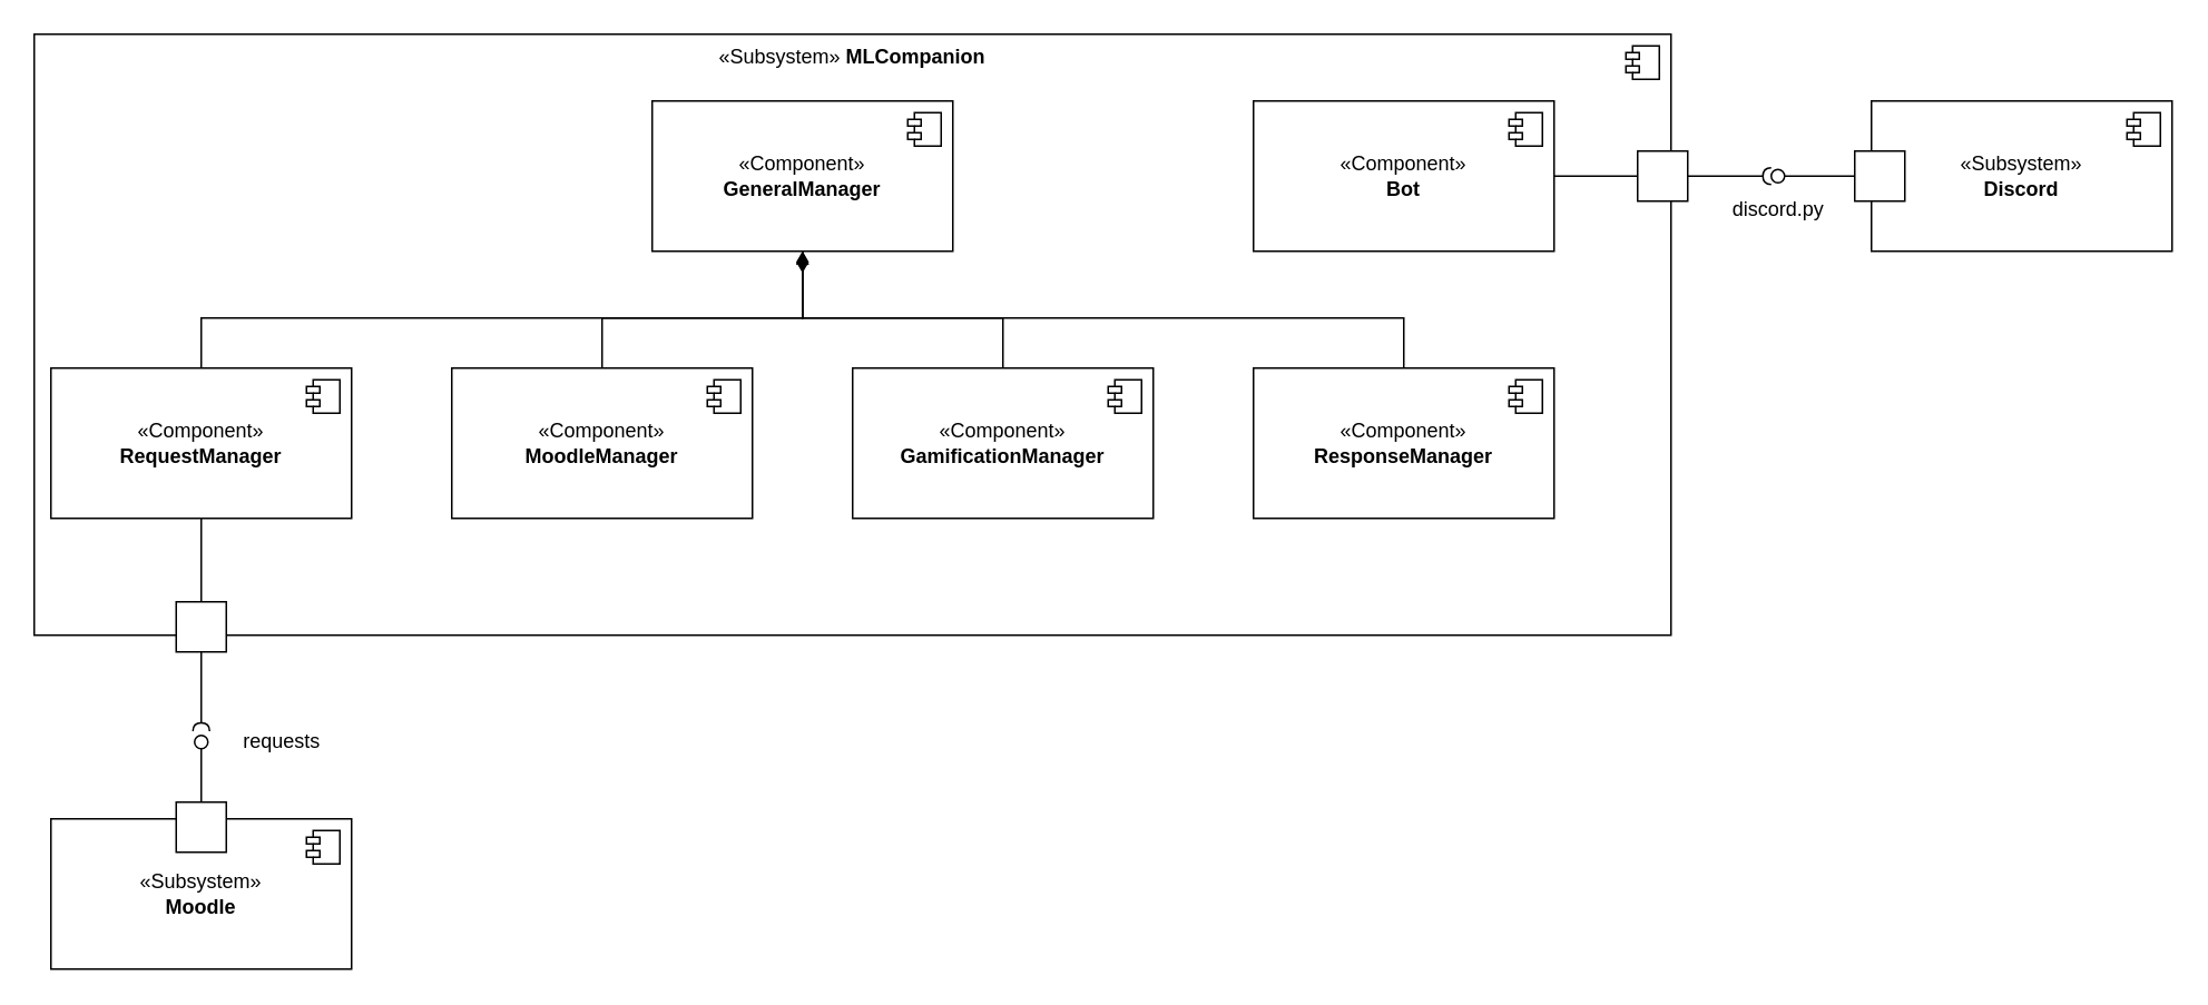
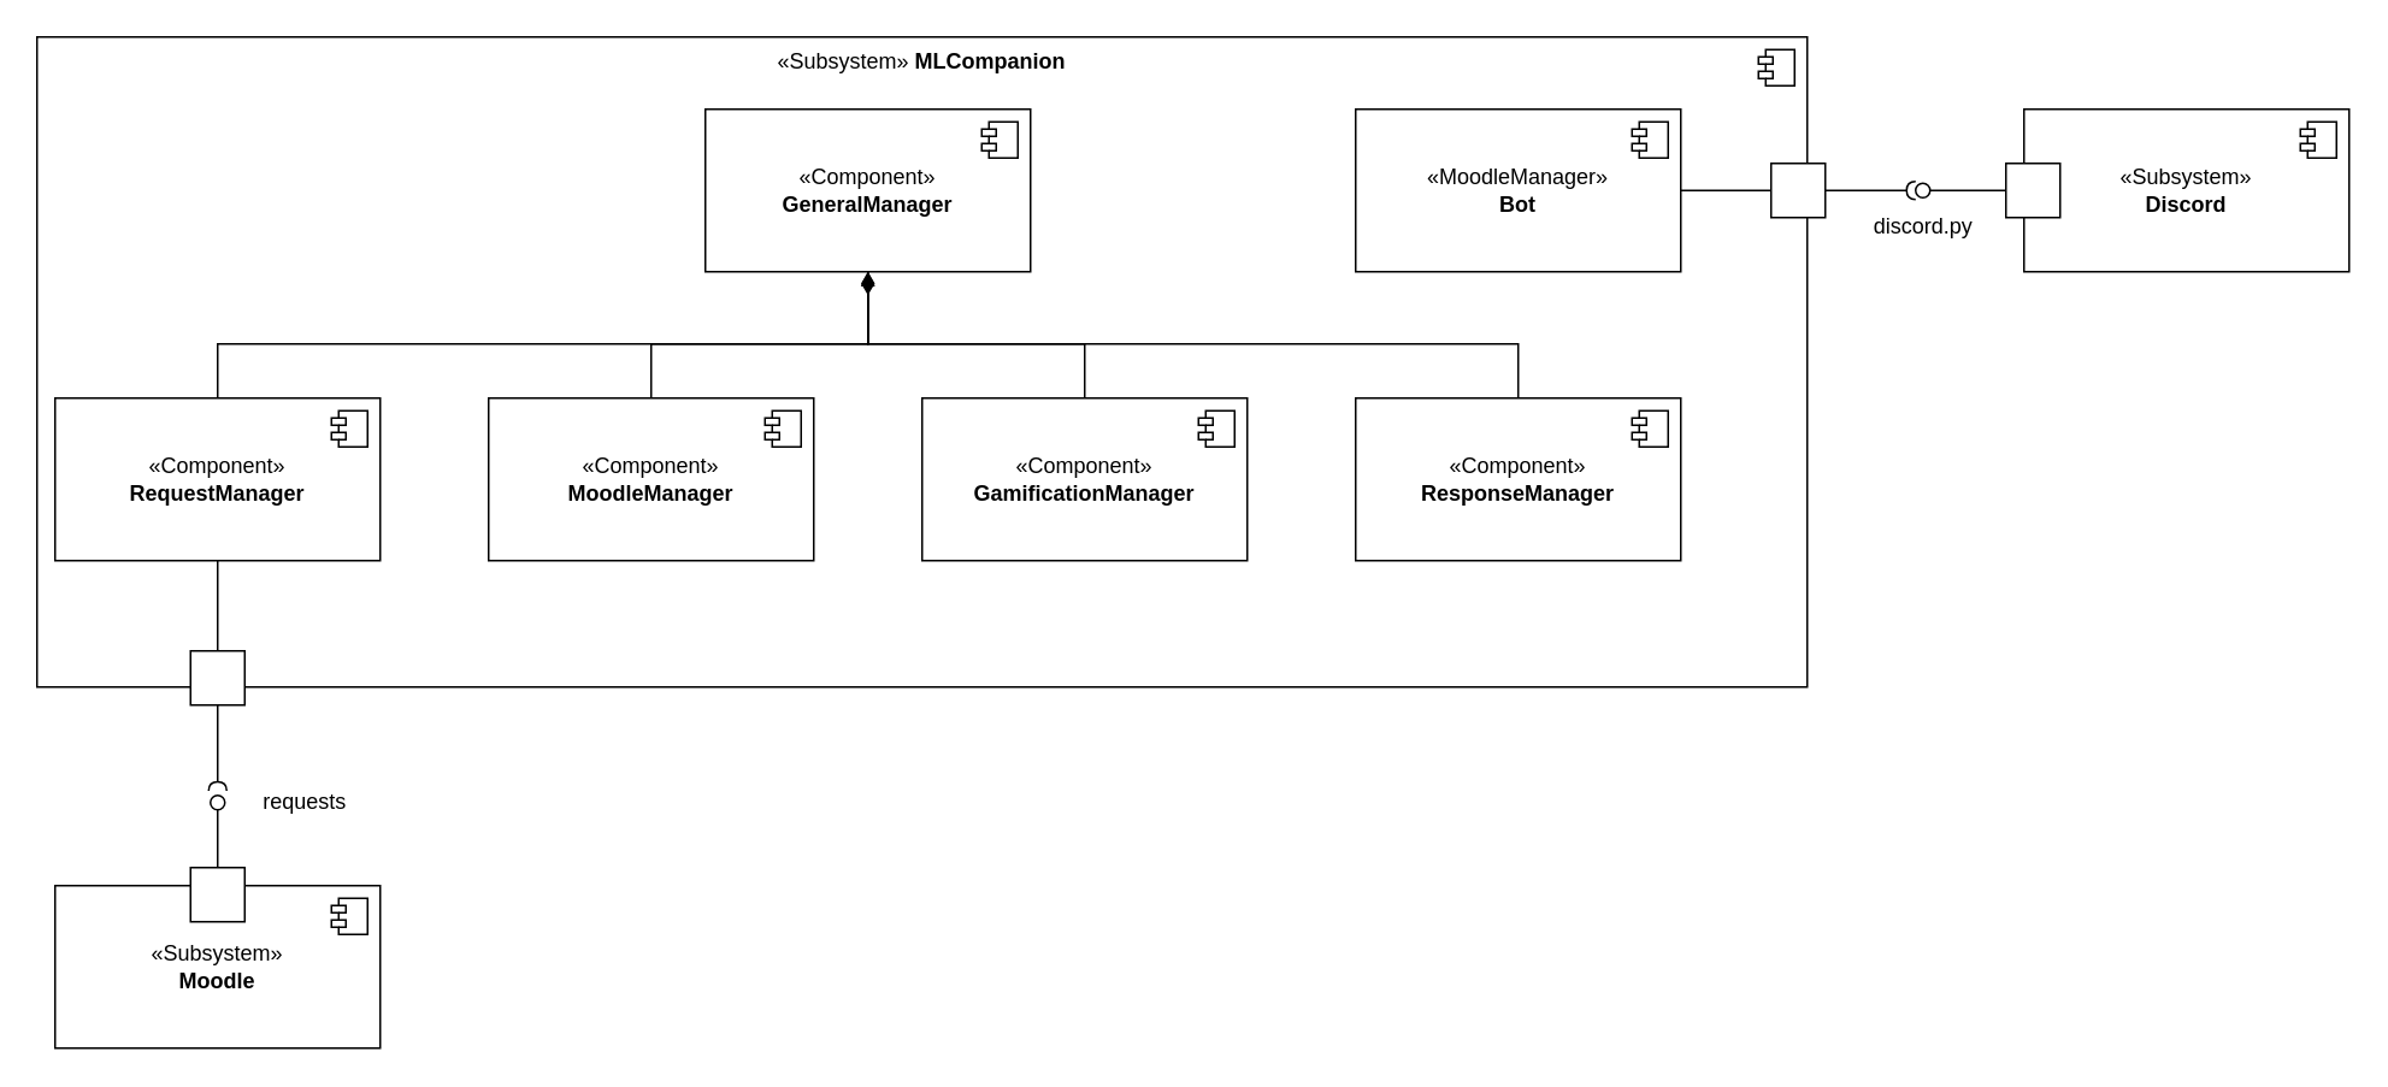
  <mxCell id="0" />
  <mxCell id="1" parent="0" />
  <mxCell id="2" value="«Subsystem»&lt;b&gt; MLCompanion&lt;br&gt;&lt;/b&gt;" style="html=1;dropTarget=0;whiteSpace=wrap;verticalAlign=top;" vertex="1" parent="1"><mxGeometry x="20" y="20" width="980" height="360" as="geometry" /></mxCell>
  <mxCell id="3" value="" style="shape=module;jettyWidth=8;jettyHeight=4;" vertex="1" parent="2"><mxGeometry x="1" width="20" height="20" relative="1" as="geometry"><mxPoint x="-27" y="7" as="offset" /></mxGeometry></mxCell>
  <mxCell id="4" value="«Component»&lt;b&gt; &lt;br&gt;GeneralManager&lt;/b&gt;" style="html=1;dropTarget=0;whiteSpace=wrap;" vertex="1" parent="1"><mxGeometry x="390" y="60" width="180" height="90" as="geometry" /></mxCell>
  <mxCell id="5" value="" style="shape=module;jettyWidth=8;jettyHeight=4;" vertex="1" parent="4"><mxGeometry x="1" width="20" height="20" relative="1" as="geometry"><mxPoint x="-27" y="7" as="offset" /></mxGeometry></mxCell>
  <mxCell id="6" style="edgeStyle=orthogonalEdgeStyle;rounded=0;orthogonalLoop=1;jettySize=auto;html=1;endArrow=none;endFill=0;" edge="1" parent="1" source="8" target="29"><mxGeometry relative="1" as="geometry" /></mxCell>
  <mxCell id="7" style="edgeStyle=orthogonalEdgeStyle;rounded=0;orthogonalLoop=1;jettySize=auto;html=1;entryX=0.5;entryY=1;entryDx=0;entryDy=0;endArrow=diamondThin;endFill=1;endSize=10;" edge="1" parent="1" source="8" target="4"><mxGeometry relative="1" as="geometry"><Array as="points"><mxPoint x="120" y="190" /><mxPoint x="480" y="190" /></Array></mxGeometry></mxCell>
  <mxCell id="8" value="«Component»&lt;b&gt; &lt;br&gt;RequestManager&lt;br&gt;&lt;/b&gt;" style="html=1;dropTarget=0;whiteSpace=wrap;" vertex="1" parent="1"><mxGeometry x="30" y="220" width="180" height="90" as="geometry" /></mxCell>
  <mxCell id="9" value="" style="shape=module;jettyWidth=8;jettyHeight=4;" vertex="1" parent="8"><mxGeometry x="1" width="20" height="20" relative="1" as="geometry"><mxPoint x="-27" y="7" as="offset" /></mxGeometry></mxCell>
  <mxCell id="10" style="edgeStyle=orthogonalEdgeStyle;rounded=0;orthogonalLoop=1;jettySize=auto;html=1;entryX=0.5;entryY=1;entryDx=0;entryDy=0;endArrow=none;endFill=0;" edge="1" parent="1" source="11" target="4"><mxGeometry relative="1" as="geometry"><Array as="points"><mxPoint x="360" y="190" /><mxPoint x="480" y="190" /></Array></mxGeometry></mxCell>
  <mxCell id="11" value="«Component»&lt;b&gt; &lt;br&gt;MoodleManager&lt;br&gt;&lt;/b&gt;" style="html=1;dropTarget=0;whiteSpace=wrap;" vertex="1" parent="1"><mxGeometry x="270" y="220" width="180" height="90" as="geometry" /></mxCell>
  <mxCell id="12" value="" style="shape=module;jettyWidth=8;jettyHeight=4;" vertex="1" parent="11"><mxGeometry x="1" width="20" height="20" relative="1" as="geometry"><mxPoint x="-27" y="7" as="offset" /></mxGeometry></mxCell>
  <mxCell id="13" style="edgeStyle=orthogonalEdgeStyle;rounded=0;orthogonalLoop=1;jettySize=auto;html=1;exitX=0.5;exitY=0;exitDx=0;exitDy=0;entryX=0.5;entryY=1;entryDx=0;entryDy=0;endArrow=none;endFill=0;" edge="1" parent="1" source="14" target="4"><mxGeometry relative="1" as="geometry"><Array as="points"><mxPoint x="600" y="190" /><mxPoint x="480" y="190" /></Array></mxGeometry></mxCell>
  <mxCell id="14" value="«Component»&lt;b&gt; GamificationManager&lt;br&gt;&lt;/b&gt;" style="html=1;dropTarget=0;whiteSpace=wrap;" vertex="1" parent="1"><mxGeometry x="510" y="220" width="180" height="90" as="geometry" /></mxCell>
  <mxCell id="15" value="" style="shape=module;jettyWidth=8;jettyHeight=4;" vertex="1" parent="14"><mxGeometry x="1" width="20" height="20" relative="1" as="geometry"><mxPoint x="-27" y="7" as="offset" /></mxGeometry></mxCell>
  <mxCell id="16" style="edgeStyle=orthogonalEdgeStyle;rounded=0;orthogonalLoop=1;jettySize=auto;html=1;entryX=0.5;entryY=1;entryDx=0;entryDy=0;endArrow=open;endFill=0;" edge="1" parent="1" source="17" target="4"><mxGeometry relative="1" as="geometry"><Array as="points"><mxPoint x="840" y="190" /><mxPoint x="480" y="190" /></Array></mxGeometry></mxCell>
  <mxCell id="17" value="«Component»&lt;b&gt; ResponseManager&lt;br&gt;&lt;/b&gt;" style="html=1;dropTarget=0;whiteSpace=wrap;" vertex="1" parent="1"><mxGeometry x="750" y="220" width="180" height="90" as="geometry" /></mxCell>
  <mxCell id="18" value="" style="shape=module;jettyWidth=8;jettyHeight=4;" vertex="1" parent="17"><mxGeometry x="1" width="20" height="20" relative="1" as="geometry"><mxPoint x="-27" y="7" as="offset" /></mxGeometry></mxCell>
  <mxCell id="19" value="«Subsystem»&lt;br&gt;&lt;div&gt;&lt;b&gt;Moodle&lt;/b&gt;&lt;/div&gt;" style="html=1;dropTarget=0;whiteSpace=wrap;" vertex="1" parent="1"><mxGeometry x="30" y="490" width="180" height="90" as="geometry" /></mxCell>
  <mxCell id="20" value="" style="shape=module;jettyWidth=8;jettyHeight=4;" vertex="1" parent="19"><mxGeometry x="1" width="20" height="20" relative="1" as="geometry"><mxPoint x="-27" y="7" as="offset" /></mxGeometry></mxCell>
  <mxCell id="21" value="«Subsystem»&lt;br&gt;&lt;b&gt;Discord&lt;/b&gt;" style="html=1;dropTarget=0;whiteSpace=wrap;" vertex="1" parent="1"><mxGeometry x="1120" y="60" width="180" height="90" as="geometry" /></mxCell>
  <mxCell id="22" value="" style="shape=module;jettyWidth=8;jettyHeight=4;" vertex="1" parent="21"><mxGeometry x="1" width="20" height="20" relative="1" as="geometry"><mxPoint x="-27" y="7" as="offset" /></mxGeometry></mxCell>
  <mxCell id="23" style="edgeStyle=orthogonalEdgeStyle;rounded=0;orthogonalLoop=1;jettySize=auto;html=1;endArrow=none;endFill=0;" edge="1" parent="1" source="24" target="33"><mxGeometry relative="1" as="geometry" /></mxCell>
- <mxCell id="24" value="«Component»&lt;b&gt; &lt;br&gt;Bot&lt;br&gt;&lt;/b&gt;" style="html=1;dropTarget=0;whiteSpace=wrap;" vertex="1" parent="1"><mxGeometry x="750" y="60" width="180" height="90" as="geometry" /></mxCell>
+ <mxCell id="24" value="«MoodleManager»&lt;b&gt; &lt;br&gt;Bot&lt;br&gt;&lt;/b&gt;" style="html=1;dropTarget=0;whiteSpace=wrap;" vertex="1" parent="1"><mxGeometry x="750" y="60" width="180" height="90" as="geometry" /></mxCell>
  <mxCell id="25" value="" style="shape=module;jettyWidth=8;jettyHeight=4;" vertex="1" parent="24"><mxGeometry x="1" width="20" height="20" relative="1" as="geometry"><mxPoint x="-27" y="7" as="offset" /></mxGeometry></mxCell>
  <mxCell id="26" value="" style="html=1;rounded=0;direction=east;" vertex="1" parent="1"><mxGeometry x="105" y="480" width="30" height="30" as="geometry" /></mxCell>
  <mxCell id="27" value="" style="endArrow=none;html=1;rounded=0;align=center;verticalAlign=top;endFill=0;labelBackgroundColor=none;endSize=2;" edge="1" source="26" target="28" parent="1"><mxGeometry relative="1" as="geometry" /></mxCell>
  <mxCell id="28" value="" style="ellipse;html=1;fontSize=11;align=center;fillColor=none;points=[];aspect=fixed;resizable=0;verticalAlign=bottom;labelPosition=center;verticalLabelPosition=top;flipH=1;" vertex="1" parent="1"><mxGeometry x="116" y="440" width="8" height="8" as="geometry" /></mxCell>
  <mxCell id="29" value="" style="html=1;rounded=0;" vertex="1" parent="1"><mxGeometry x="105" y="360" width="30" height="30" as="geometry" /></mxCell>
  <mxCell id="30" value="" style="endArrow=none;html=1;rounded=0;align=center;verticalAlign=top;endFill=0;labelBackgroundColor=none;endSize=2;" edge="1" source="29" target="31" parent="1"><mxGeometry relative="1" as="geometry" /></mxCell>
  <mxCell id="31" value="" style="shape=requiredInterface;html=1;fontSize=11;align=center;fillColor=none;points=[];aspect=fixed;resizable=0;verticalAlign=bottom;labelPosition=center;verticalLabelPosition=top;flipH=1;rotation=90;" vertex="1" parent="1"><mxGeometry x="117.5" y="430" width="5" height="10" as="geometry" /></mxCell>
  <mxCell id="32" value="&lt;div&gt;requests&lt;/div&gt;" style="text;html=1;align=center;verticalAlign=middle;resizable=0;points=[];autosize=1;strokeColor=none;fillColor=none;" vertex="1" parent="1"><mxGeometry x="135.5" y="431" width="64" height="26" as="geometry" /></mxCell>
  <mxCell id="33" value="" style="html=1;rounded=0;" vertex="1" parent="1"><mxGeometry x="980" y="90" width="30" height="30" as="geometry" /></mxCell>
  <mxCell id="34" value="" style="endArrow=none;html=1;rounded=0;align=center;verticalAlign=top;endFill=0;labelBackgroundColor=none;endSize=2;" edge="1" source="33" target="35" parent="1"><mxGeometry relative="1" as="geometry" /></mxCell>
  <mxCell id="35" value="" style="shape=requiredInterface;html=1;fontSize=11;align=center;fillColor=none;points=[];aspect=fixed;resizable=0;verticalAlign=bottom;labelPosition=center;verticalLabelPosition=top;flipH=1;" vertex="1" parent="1"><mxGeometry x="1055" y="100" width="5" height="10" as="geometry" /></mxCell>
  <mxCell id="36" value="" style="html=1;rounded=0;" vertex="1" parent="1"><mxGeometry x="1110" y="90" width="30" height="30" as="geometry" /></mxCell>
  <mxCell id="37" value="" style="endArrow=none;html=1;rounded=0;align=center;verticalAlign=top;endFill=0;labelBackgroundColor=none;endSize=2;" edge="1" source="36" target="38" parent="1"><mxGeometry relative="1" as="geometry" /></mxCell>
  <mxCell id="38" value="" style="ellipse;html=1;fontSize=11;align=center;fillColor=none;points=[];aspect=fixed;resizable=0;verticalAlign=bottom;labelPosition=center;verticalLabelPosition=top;flipH=1;" vertex="1" parent="1"><mxGeometry x="1060" y="101" width="8" height="8" as="geometry" /></mxCell>
  <mxCell id="39" value="&lt;div&gt;discord.py&lt;/div&gt;" style="text;html=1;align=center;verticalAlign=middle;resizable=0;points=[];autosize=1;strokeColor=none;fillColor=none;" vertex="1" parent="1"><mxGeometry x="1024" y="110" width="80" height="30" as="geometry" /></mxCell>
